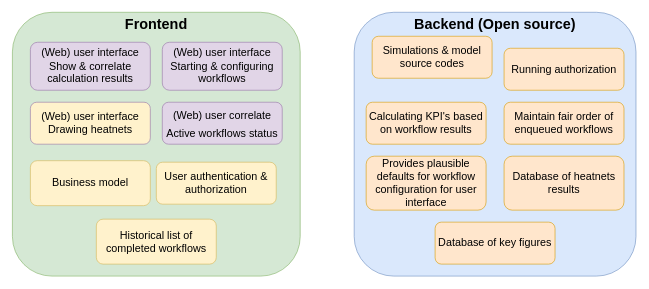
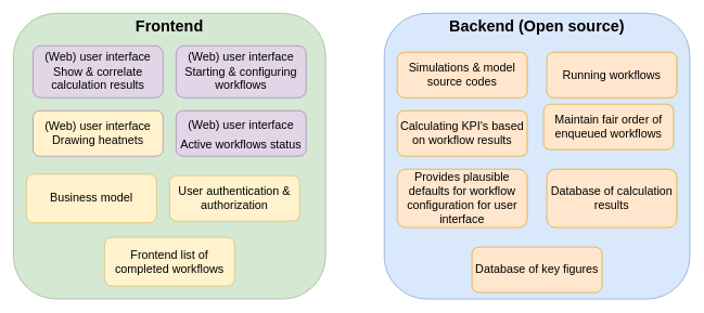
  <mxCell id="0" />
  <mxCell id="1" parent="0" />
  <mxCell id="2" value="Frontend" style="rounded=1;whiteSpace=wrap;html=1;verticalAlign=top;fontSize=24;fontStyle=1;fillColor=#d5e8d4;strokeColor=#82b366;" parent="1" vertex="1"><mxGeometry x="20" y="20" width="480" height="440" as="geometry" /></mxCell>
  <mxCell id="3" value="Backend (Open source)" style="rounded=1;whiteSpace=wrap;html=1;verticalAlign=top;fontSize=24;fontStyle=1;fillColor=#dae8fc;strokeColor=#6c8ebf;" parent="1" vertex="1"><mxGeometry x="590" y="20" width="470" height="440" as="geometry" /></mxCell>
  <mxCell id="4" value="&lt;font style=&quot;font-size: 18px;&quot;&gt;(Web) user interface&lt;br&gt;Show &amp;amp; correlate calculation&amp;nbsp;results&lt;/font&gt;" style="rounded=1;whiteSpace=wrap;html=1;align=center;fillColor=#e1d5e7;strokeColor=#9673a6;" parent="1" vertex="1"><mxGeometry x="50" y="70" width="200" height="80" as="geometry" /></mxCell>
- <mxCell id="5" value="&lt;font style=&quot;font-size: 18px;&quot;&gt;(Web) user correlate&lt;br&gt;Active workflows status&lt;/font&gt;" style="rounded=1;whiteSpace=wrap;html=1;fontSize=24;fillColor=#e1d5e7;strokeColor=#9673a6;" parent="1" vertex="1"><mxGeometry x="270" y="170" width="200" height="70" as="geometry" /></mxCell>
+ <mxCell id="5" value="&lt;font style=&quot;font-size: 18px;&quot;&gt;(Web) user interface&lt;br&gt;Active workflows status&lt;/font&gt;" style="rounded=1;whiteSpace=wrap;html=1;fontSize=24;fillColor=#e1d5e7;strokeColor=#9673a6;" parent="1" vertex="1"><mxGeometry x="270" y="170" width="200" height="70" as="geometry" /></mxCell>
  <mxCell id="6" value="&lt;font style=&quot;font-size: 18px;&quot;&gt;(Web) user interface&lt;br&gt;Drawing heatnets&lt;br&gt;&lt;/font&gt;" style="rounded=1;whiteSpace=wrap;html=1;align=center;fillColor=#fff2cc;strokeColor=#9673a6;" parent="1" vertex="1"><mxGeometry x="50" y="170" width="200" height="70" as="geometry" /></mxCell>
  <mxCell id="7" value="&lt;font style=&quot;font-size: 18px;&quot;&gt;(Web) user interface&lt;br&gt;Starting &amp;amp; configuring workflows&lt;br&gt;&lt;/font&gt;" style="rounded=1;whiteSpace=wrap;html=1;align=center;fillColor=#e1d5e7;strokeColor=#9673a6;" parent="1" vertex="1"><mxGeometry x="270" y="70" width="200" height="80" as="geometry" /></mxCell>
- <mxCell id="8" value="Business model" style="rounded=1;whiteSpace=wrap;html=1;fontSize=18;fillColor=#fff2cc;strokeColor=#d6b656;" parent="1" vertex="1"><mxGeometry x="50" y="267.5" width="200" height="75" as="geometry" /></mxCell>
+ <mxCell id="8" value="Business model" style="rounded=1;whiteSpace=wrap;html=1;fontSize=18;fillColor=#fff2cc;strokeColor=#d6b656;" parent="1" vertex="1"><mxGeometry x="40" y="267.5" width="200" height="75" as="geometry" /></mxCell>
  <mxCell id="9" value="User authentication &amp;amp; authorization" style="rounded=1;whiteSpace=wrap;html=1;fontSize=18;fillColor=#fff2cc;strokeColor=#d6b656;" parent="1" vertex="1"><mxGeometry x="260" y="270" width="200" height="70" as="geometry" /></mxCell>
- <mxCell id="10" value="Historical list of completed workflows" style="rounded=1;whiteSpace=wrap;html=1;fontSize=18;fillColor=#fff2cc;strokeColor=#d6b656;" parent="1" vertex="1"><mxGeometry x="160" y="365" width="200" height="75" as="geometry" /></mxCell>
- <mxCell id="11" value="Database of heatnets results" style="rounded=1;whiteSpace=wrap;html=1;fontSize=18;fillColor=#ffe6cc;strokeColor=#d79b00;" parent="1" vertex="1"><mxGeometry x="840" y="260" width="200" height="90" as="geometry" /></mxCell>
- <mxCell id="12" value="Running authorization" style="rounded=1;whiteSpace=wrap;html=1;fontSize=18;fillColor=#ffe6cc;strokeColor=#d79b00;" parent="1" vertex="1"><mxGeometry x="840" y="80" width="200" height="70" as="geometry" /></mxCell>
+ <mxCell id="10" value="Frontend list of completed workflows" style="rounded=1;whiteSpace=wrap;html=1;fontSize=18;fillColor=#fff2cc;strokeColor=#d6b656;" parent="1" vertex="1"><mxGeometry x="160" y="365" width="200" height="75" as="geometry" /></mxCell>
+ <mxCell id="11" value="Database of calculation results" style="rounded=1;whiteSpace=wrap;html=1;fontSize=18;fillColor=#ffe6cc;strokeColor=#d79b00;" parent="1" vertex="1"><mxGeometry x="840" y="260" width="200" height="90" as="geometry" /></mxCell>
+ <mxCell id="12" value="Running workflows" style="rounded=1;whiteSpace=wrap;html=1;fontSize=18;fillColor=#ffe6cc;strokeColor=#d79b00;" parent="1" vertex="1"><mxGeometry x="840" y="80" width="200" height="70" as="geometry" /></mxCell>
  <mxCell id="13" value="Calculating KPI's based on workflow results" style="rounded=1;whiteSpace=wrap;html=1;fontSize=18;fillColor=#ffe6cc;strokeColor=#d79b00;" parent="1" vertex="1"><mxGeometry x="610" y="170" width="200" height="70" as="geometry" /></mxCell>
  <mxCell id="14" value="Provides plausible defaults for workflow configuration for user interface" style="rounded=1;whiteSpace=wrap;html=1;fontSize=18;fillColor=#ffe6cc;strokeColor=#d79b00;" parent="1" vertex="1"><mxGeometry x="610" y="260" width="200" height="90" as="geometry" /></mxCell>
- <mxCell id="15" value="Simulations &amp;amp; model source codes" style="rounded=1;whiteSpace=wrap;html=1;fontSize=18;fillColor=#ffe6cc;strokeColor=#d79b00;" parent="1" vertex="1"><mxGeometry x="620" y="60" width="200" height="70" as="geometry" /></mxCell>
- <mxCell id="16" value="Maintain fair order of enqueued workflows" style="rounded=1;whiteSpace=wrap;html=1;fontSize=18;fillColor=#ffe6cc;strokeColor=#d79b00;" parent="1" vertex="1"><mxGeometry x="840" y="170" width="200" height="70" as="geometry" /></mxCell>
- <mxCell id="17" value="Database of key figures" style="rounded=1;whiteSpace=wrap;html=1;fontSize=18;fillColor=#ffe6cc;strokeColor=#d79b00;" vertex="1" parent="1"><mxGeometry x="725" y="370" width="200" height="70" as="geometry" /></mxCell>
+ <mxCell id="15" value="Simulations &amp;amp; model source codes" style="rounded=1;whiteSpace=wrap;html=1;fontSize=18;fillColor=#ffe6cc;strokeColor=#d79b00;" parent="1" vertex="1"><mxGeometry x="610" y="80" width="200" height="70" as="geometry" /></mxCell>
+ <mxCell id="16" value="Maintain fair order of enqueued workflows" style="rounded=1;whiteSpace=wrap;html=1;fontSize=18;fillColor=#ffe6cc;strokeColor=#d79b00;" parent="1" vertex="1"><mxGeometry x="835" y="160" width="200" height="70" as="geometry" /></mxCell>
+ <mxCell id="17" value="Database of key figures" style="rounded=1;whiteSpace=wrap;html=1;fontSize=18;fillColor=#ffe6cc;strokeColor=#d79b00;" vertex="1" parent="1"><mxGeometry x="725" y="380" width="200" height="70" as="geometry" /></mxCell>
